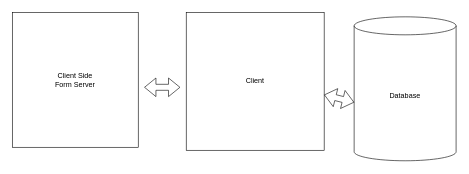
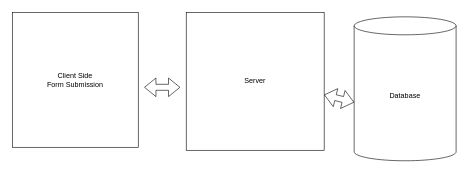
  <mxCell id="0" />
  <mxCell id="1" parent="0" />
- <mxCell id="2" value="Client Side&lt;br&gt;Form Server" style="rounded=0;whiteSpace=wrap;html=1;" vertex="1" parent="1"><mxGeometry x="20" y="20" width="210" height="225" as="geometry" /></mxCell>
- <mxCell id="3" value="Client" style="whiteSpace=wrap;html=1;aspect=fixed;" vertex="1" parent="1"><mxGeometry x="310" y="20" width="230" height="230" as="geometry" /></mxCell>
+ <mxCell id="2" value="Client Side&lt;br&gt;Form Submission" style="rounded=0;whiteSpace=wrap;html=1;" vertex="1" parent="1"><mxGeometry x="20" y="20" width="210" height="225" as="geometry" /></mxCell>
+ <mxCell id="3" value="Server" style="whiteSpace=wrap;html=1;aspect=fixed;" vertex="1" parent="1"><mxGeometry x="310" y="20" width="230" height="230" as="geometry" /></mxCell>
  <mxCell id="4" value="Database" style="shape=cylinder3;whiteSpace=wrap;html=1;boundedLbl=1;backgroundOutline=1;size=15;" vertex="1" parent="1"><mxGeometry x="590" y="27.5" width="170" height="240" as="geometry" /></mxCell>
  <mxCell id="5" value="" style="shape=flexArrow;endArrow=classic;startArrow=classic;html=1;" edge="1" parent="1"><mxGeometry width="50" height="50" relative="1" as="geometry"><mxPoint x="240" y="145" as="sourcePoint" /><mxPoint x="300" y="145" as="targetPoint" /></mxGeometry></mxCell>
  <mxCell id="6" value="" style="shape=flexArrow;endArrow=classic;startArrow=classic;html=1;entryX=0;entryY=0.594;entryDx=0;entryDy=0;entryPerimeter=0;" edge="1" parent="1" target="4"><mxGeometry width="50" height="50" relative="1" as="geometry"><mxPoint x="540" y="157.5" as="sourcePoint" /><mxPoint x="590" y="107.5" as="targetPoint" /></mxGeometry></mxCell>
